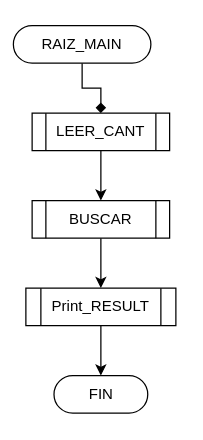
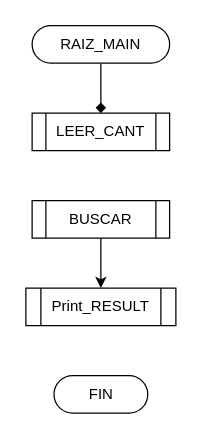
  <mxCell id="0" />
  <mxCell id="1" parent="0" />
  <mxCell id="2" style="edgeStyle=orthogonalEdgeStyle;rounded=0;orthogonalLoop=1;jettySize=auto;html=1;exitX=0.5;exitY=1;exitDx=0;exitDy=0;entryX=0.5;entryY=0;entryDx=0;entryDy=0;endArrow=diamond;" edge="1" parent="1" source="3" target="5"><mxGeometry relative="1" as="geometry" /></mxCell>
- <mxCell id="3" value="RAIZ_MAIN" style="rounded=1;whiteSpace=wrap;html=1;fontSize=12;glass=0;strokeWidth=1;shadow=0;arcSize=50;" vertex="1" parent="1"><mxGeometry x="10" y="20" width="110" height="30" as="geometry" /></mxCell>
- <mxCell id="4" style="edgeStyle=orthogonalEdgeStyle;rounded=0;orthogonalLoop=1;jettySize=auto;html=1;exitX=0.5;exitY=1;exitDx=0;exitDy=0;entryX=0.5;entryY=0;entryDx=0;entryDy=0;" edge="1" parent="1" source="5" target="7"><mxGeometry relative="1" as="geometry" /></mxCell>
+ <mxCell id="3" value="RAIZ_MAIN" style="rounded=1;whiteSpace=wrap;html=1;fontSize=12;glass=0;strokeWidth=1;shadow=0;arcSize=50;" vertex="1" parent="1"><mxGeometry x="25" y="20" width="110" height="30" as="geometry" /></mxCell>
  <mxCell id="5" value="LEER_CANT" style="shape=process;whiteSpace=wrap;html=1;backgroundOutline=1;" vertex="1" parent="1"><mxGeometry x="25" y="90" width="110" height="30" as="geometry" /></mxCell>
  <mxCell id="6" style="edgeStyle=orthogonalEdgeStyle;rounded=0;orthogonalLoop=1;jettySize=auto;html=1;exitX=0.5;exitY=1;exitDx=0;exitDy=0;entryX=0.5;entryY=0;entryDx=0;entryDy=0;" edge="1" parent="1" source="7" target="10"><mxGeometry relative="1" as="geometry" /></mxCell>
  <mxCell id="7" value="BUSCAR" style="shape=process;whiteSpace=wrap;html=1;backgroundOutline=1;" vertex="1" parent="1"><mxGeometry x="25" y="160" width="110" height="30" as="geometry" /></mxCell>
  <mxCell id="8" value="FIN" style="rounded=1;whiteSpace=wrap;html=1;fontSize=12;glass=0;strokeWidth=1;shadow=0;arcSize=50;" vertex="1" parent="1"><mxGeometry x="42.5" y="300" width="75" height="30" as="geometry" /></mxCell>
- <mxCell id="9" style="edgeStyle=orthogonalEdgeStyle;rounded=0;orthogonalLoop=1;jettySize=auto;html=1;exitX=0.5;exitY=1;exitDx=0;exitDy=0;entryX=0.5;entryY=0;entryDx=0;entryDy=0;" edge="1" parent="1" source="10" target="8"><mxGeometry relative="1" as="geometry" /></mxCell>
  <mxCell id="10" value="Print_RESULT" style="shape=process;whiteSpace=wrap;html=1;backgroundOutline=1;" vertex="1" parent="1"><mxGeometry x="20" y="230" width="120" height="30" as="geometry" /></mxCell>
